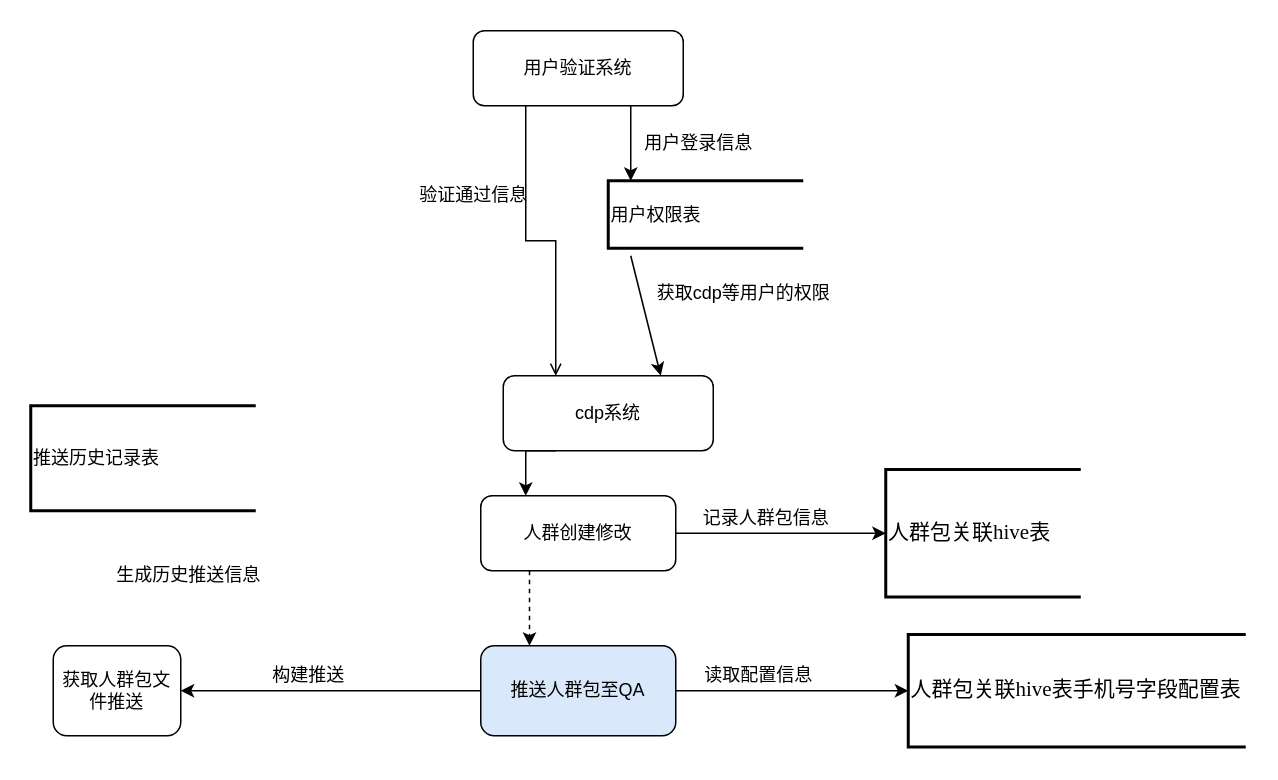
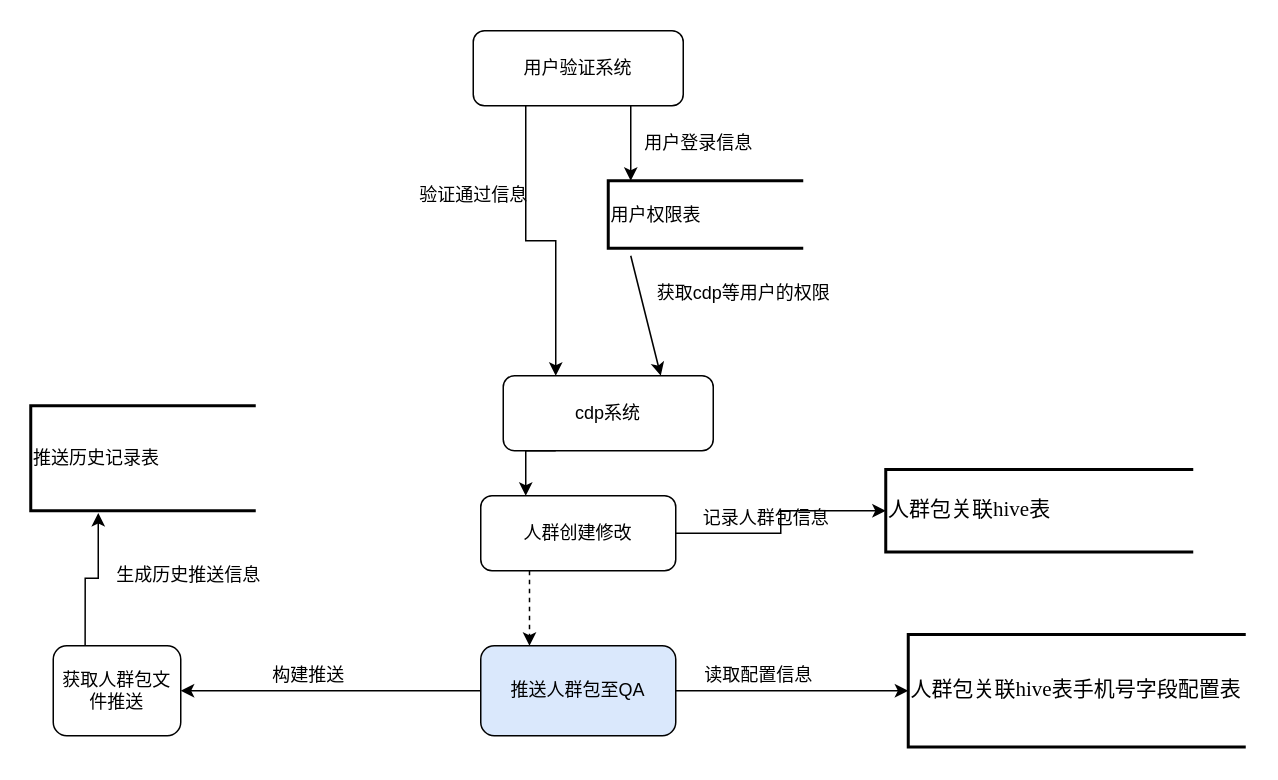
  <mxCell id="0" />
  <mxCell id="1" parent="0" />
  <mxCell id="2" style="edgeStyle=orthogonalEdgeStyle;rounded=0;orthogonalLoop=1;jettySize=auto;html=1;exitX=0.25;exitY=1;exitDx=0;exitDy=0;" edge="1" parent="1" source="3"><mxGeometry relative="1" as="geometry"><mxPoint x="350" y="330" as="targetPoint" /></mxGeometry></mxCell>
  <mxCell id="3" value="cdp系统" style="rounded=1;whiteSpace=wrap;html=1;" vertex="1" parent="1"><mxGeometry x="335" y="250" width="140" height="50" as="geometry" /></mxCell>
  <mxCell id="4" value="用户权限表" style="strokeWidth=2;html=1;shape=mxgraph.flowchart.annotation_1;align=left;pointerEvents=1;" vertex="1" parent="1"><mxGeometry x="405" y="120" width="130" height="45" as="geometry" /></mxCell>
- <mxCell id="5" style="edgeStyle=orthogonalEdgeStyle;rounded=0;orthogonalLoop=1;jettySize=auto;html=1;exitX=0.25;exitY=1;exitDx=0;exitDy=0;entryX=0.25;entryY=0;entryDx=0;entryDy=0;endArrow=open;" edge="1" parent="1" source="7" target="3"><mxGeometry relative="1" as="geometry" /></mxCell>
+ <mxCell id="5" style="edgeStyle=orthogonalEdgeStyle;rounded=0;orthogonalLoop=1;jettySize=auto;html=1;exitX=0.25;exitY=1;exitDx=0;exitDy=0;entryX=0.25;entryY=0;entryDx=0;entryDy=0;" edge="1" parent="1" source="7" target="3"><mxGeometry relative="1" as="geometry" /></mxCell>
  <mxCell id="6" style="edgeStyle=orthogonalEdgeStyle;rounded=0;orthogonalLoop=1;jettySize=auto;html=1;exitX=0.75;exitY=1;exitDx=0;exitDy=0;" edge="1" parent="1" source="7"><mxGeometry relative="1" as="geometry"><mxPoint x="420" y="120" as="targetPoint" /></mxGeometry></mxCell>
  <mxCell id="7" value="用户验证系统" style="rounded=1;whiteSpace=wrap;html=1;" vertex="1" parent="1"><mxGeometry x="315" y="20" width="140" height="50" as="geometry" /></mxCell>
  <mxCell id="8" value="验证通过信息" style="text;html=1;align=center;verticalAlign=middle;resizable=0;points=[];autosize=1;strokeColor=none;fillColor=none;" vertex="1" parent="1"><mxGeometry x="265" y="115" width="100" height="30" as="geometry" /></mxCell>
  <mxCell id="9" value="用户登录信息" style="text;html=1;align=center;verticalAlign=middle;resizable=0;points=[];autosize=1;strokeColor=none;fillColor=none;" vertex="1" parent="1"><mxGeometry x="415" y="80" width="100" height="30" as="geometry" /></mxCell>
  <mxCell id="10" value="" style="endArrow=classic;html=1;rounded=0;entryX=0.75;entryY=0;entryDx=0;entryDy=0;" edge="1" parent="1" target="3"><mxGeometry width="50" height="50" relative="1" as="geometry"><mxPoint x="420" y="170" as="sourcePoint" /><mxPoint x="535" y="170" as="targetPoint" /></mxGeometry></mxCell>
  <mxCell id="11" value="获取cdp等用户的权限" style="text;html=1;align=center;verticalAlign=middle;resizable=0;points=[];autosize=1;strokeColor=none;fillColor=none;" vertex="1" parent="1"><mxGeometry x="425" y="180" width="140" height="30" as="geometry" /></mxCell>
  <mxCell id="12" style="edgeStyle=orthogonalEdgeStyle;rounded=0;orthogonalLoop=1;jettySize=auto;html=1;exitX=1;exitY=0.5;exitDx=0;exitDy=0;entryX=0;entryY=0.5;entryDx=0;entryDy=0;entryPerimeter=0;" edge="1" parent="1" source="14" target="15"><mxGeometry relative="1" as="geometry" /></mxCell>
  <mxCell id="13" style="edgeStyle=orthogonalEdgeStyle;rounded=0;orthogonalLoop=1;jettySize=auto;html=1;exitX=0.25;exitY=1;exitDx=0;exitDy=0;entryX=0.25;entryY=0;entryDx=0;entryDy=0;dashed=1;" edge="1" parent="1" source="14" target="19"><mxGeometry relative="1" as="geometry" /></mxCell>
  <mxCell id="14" value="人群创建修改" style="rounded=1;whiteSpace=wrap;html=1;" vertex="1" parent="1"><mxGeometry x="320" y="330" width="130" height="50" as="geometry" /></mxCell>
- <mxCell id="15" value="&lt;p style=&quot;margin: 0pt 0pt 0.0pt; text-align: justify; font-family: Calibri; font-size: 10.5pt;&quot; class=&quot;MsoNormal&quot;&gt;&lt;span style=&quot;font-family: 宋体; font-size: 10.5pt;&quot;&gt;&lt;font face=&quot;宋体&quot;&gt;人群包关联&lt;/font&gt;&lt;font face=&quot;宋体&quot;&gt;hive表&lt;/font&gt;&lt;/span&gt;&lt;/p&gt;" style="strokeWidth=2;html=1;shape=mxgraph.flowchart.annotation_1;align=left;pointerEvents=1;" vertex="1" parent="1"><mxGeometry x="590" y="312.5" width="130" height="85" as="geometry" /></mxCell>
+ <mxCell id="15" value="&lt;p style=&quot;margin: 0pt 0pt 0.0pt; text-align: justify; font-family: Calibri; font-size: 10.5pt;&quot; class=&quot;MsoNormal&quot;&gt;&lt;span style=&quot;font-family: 宋体; font-size: 10.5pt;&quot;&gt;&lt;font face=&quot;宋体&quot;&gt;人群包关联&lt;/font&gt;&lt;font face=&quot;宋体&quot;&gt;hive表&lt;/font&gt;&lt;/span&gt;&lt;/p&gt;" style="strokeWidth=2;html=1;shape=mxgraph.flowchart.annotation_1;align=left;pointerEvents=1;" vertex="1" parent="1"><mxGeometry x="590" y="312.5" width="205" height="55" as="geometry" /></mxCell>
  <mxCell id="16" value="记录人群包信息" style="text;html=1;align=center;verticalAlign=middle;resizable=0;points=[];autosize=1;strokeColor=none;fillColor=none;" vertex="1" parent="1"><mxGeometry x="455" y="330" width="110" height="30" as="geometry" /></mxCell>
  <mxCell id="17" style="edgeStyle=orthogonalEdgeStyle;rounded=0;orthogonalLoop=1;jettySize=auto;html=1;exitX=1;exitY=0.5;exitDx=0;exitDy=0;entryX=0;entryY=0.5;entryDx=0;entryDy=0;entryPerimeter=0;" edge="1" parent="1" source="19" target="20"><mxGeometry relative="1" as="geometry" /></mxCell>
  <mxCell id="18" style="edgeStyle=orthogonalEdgeStyle;rounded=0;orthogonalLoop=1;jettySize=auto;html=1;exitX=0;exitY=0.5;exitDx=0;exitDy=0;" edge="1" parent="1" source="19" target="23"><mxGeometry relative="1" as="geometry" /></mxCell>
  <mxCell id="19" value="推送人群包至QA" style="rounded=1;whiteSpace=wrap;html=1;fillColor=#dae8fc;" vertex="1" parent="1"><mxGeometry x="320" y="430" width="130" height="60" as="geometry" /></mxCell>
  <mxCell id="20" value="&lt;p style=&quot;margin: 0pt 0pt 0.0pt; text-align: justify; font-family: Calibri; font-size: 10.5pt;&quot; class=&quot;MsoNormal&quot;&gt;&lt;span style=&quot;font-family: 宋体; font-size: 10.5pt;&quot;&gt;&lt;font face=&quot;宋体&quot;&gt;人群包关联&lt;/font&gt;&lt;font face=&quot;宋体&quot;&gt;hive表手机号字段配置表&lt;/font&gt;&lt;/span&gt;&lt;/p&gt;" style="strokeWidth=2;html=1;shape=mxgraph.flowchart.annotation_1;align=left;pointerEvents=1;" vertex="1" parent="1"><mxGeometry x="605" y="422.5" width="225" height="75" as="geometry" /></mxCell>
  <mxCell id="21" value="读取配置信息" style="text;html=1;align=center;verticalAlign=middle;resizable=0;points=[];autosize=1;strokeColor=none;fillColor=none;" vertex="1" parent="1"><mxGeometry x="455" y="435" width="100" height="30" as="geometry" /></mxCell>
+ <mxCell id="22" style="edgeStyle=orthogonalEdgeStyle;rounded=0;orthogonalLoop=1;jettySize=auto;html=1;exitX=0.25;exitY=0;exitDx=0;exitDy=0;entryX=0.3;entryY=1.021;entryDx=0;entryDy=0;entryPerimeter=0;" edge="1" parent="1" source="23" target="25"><mxGeometry relative="1" as="geometry" /></mxCell>
  <mxCell id="23" value="获取人群包文件推送" style="rounded=1;whiteSpace=wrap;html=1;" vertex="1" parent="1"><mxGeometry x="35" y="430" width="85" height="60" as="geometry" /></mxCell>
  <mxCell id="24" value="构建推送" style="text;html=1;align=center;verticalAlign=middle;resizable=0;points=[];autosize=1;strokeColor=none;fillColor=none;" vertex="1" parent="1"><mxGeometry x="170" y="435" width="70" height="30" as="geometry" /></mxCell>
  <mxCell id="25" value="推送历史记录表" style="strokeWidth=2;html=1;shape=mxgraph.flowchart.annotation_1;align=left;pointerEvents=1;" vertex="1" parent="1"><mxGeometry x="20" y="270" width="150" height="70" as="geometry" /></mxCell>
  <mxCell id="26" value="生成历史推送信息" style="text;html=1;align=center;verticalAlign=middle;resizable=0;points=[];autosize=1;strokeColor=none;fillColor=none;" vertex="1" parent="1"><mxGeometry x="65" y="367.5" width="120" height="30" as="geometry" /></mxCell>
